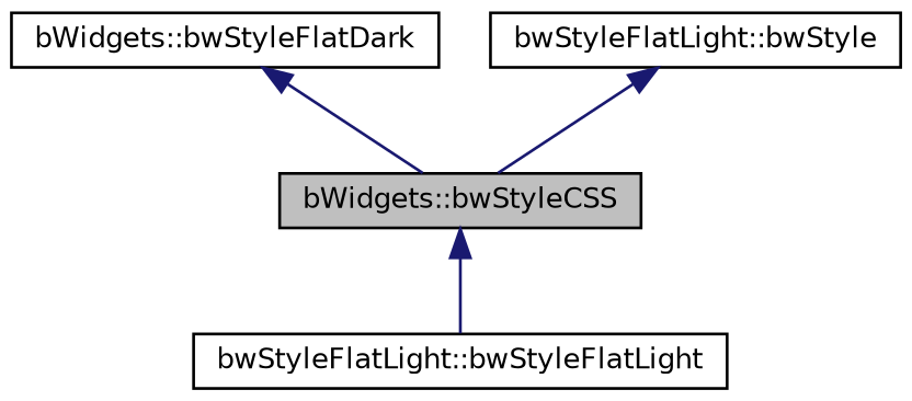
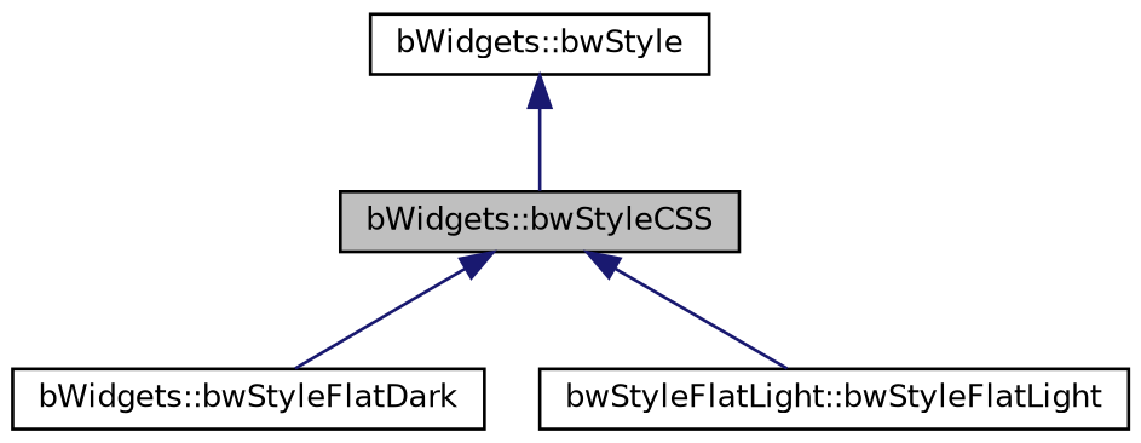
  digraph {
    node [color=black fillcolor=white fontname=Helvetica fontsize=10 shape=record style=filled]
    edge [color=midnightblue dir=back fontname=Helvetica fontsize=10 labelfontname=Helvetica labelfontsize=10 style=solid]
    n1 [fillcolor=grey75 fontcolor=black height=0.2 label="bWidgets::bwStyleCSS" width=0.4]
    n2 [height=0.2 label="bWidgets::bwStyleFlatDark" width=0.4]
    n3 [height=0.2 label="bwStyleFlatLight::bwStyleFlatLight" width=0.4]
-   n4 [height=0.2 label="bwStyleFlatLight::bwStyle" width=0.4]
-   n2 -> n1
+   n4 [height=0.2 label="bWidgets::bwStyle" width=0.4]
+   n1 -> n2
    n1 -> n3
    n4 -> n1
  }
